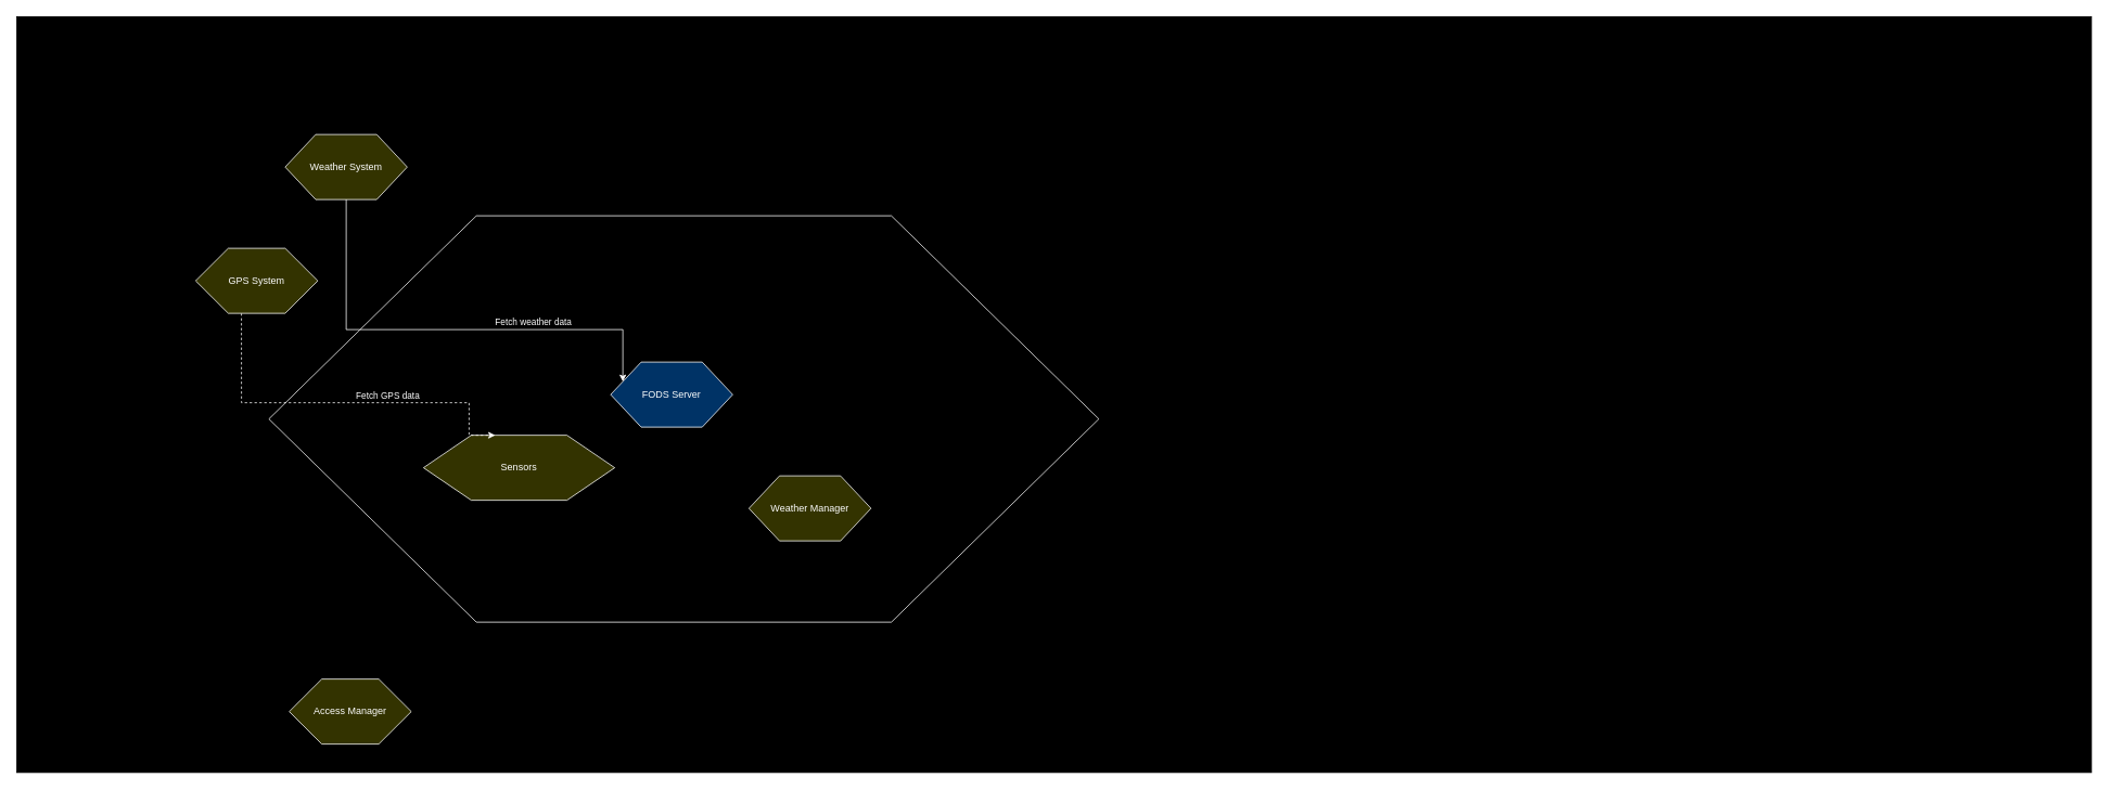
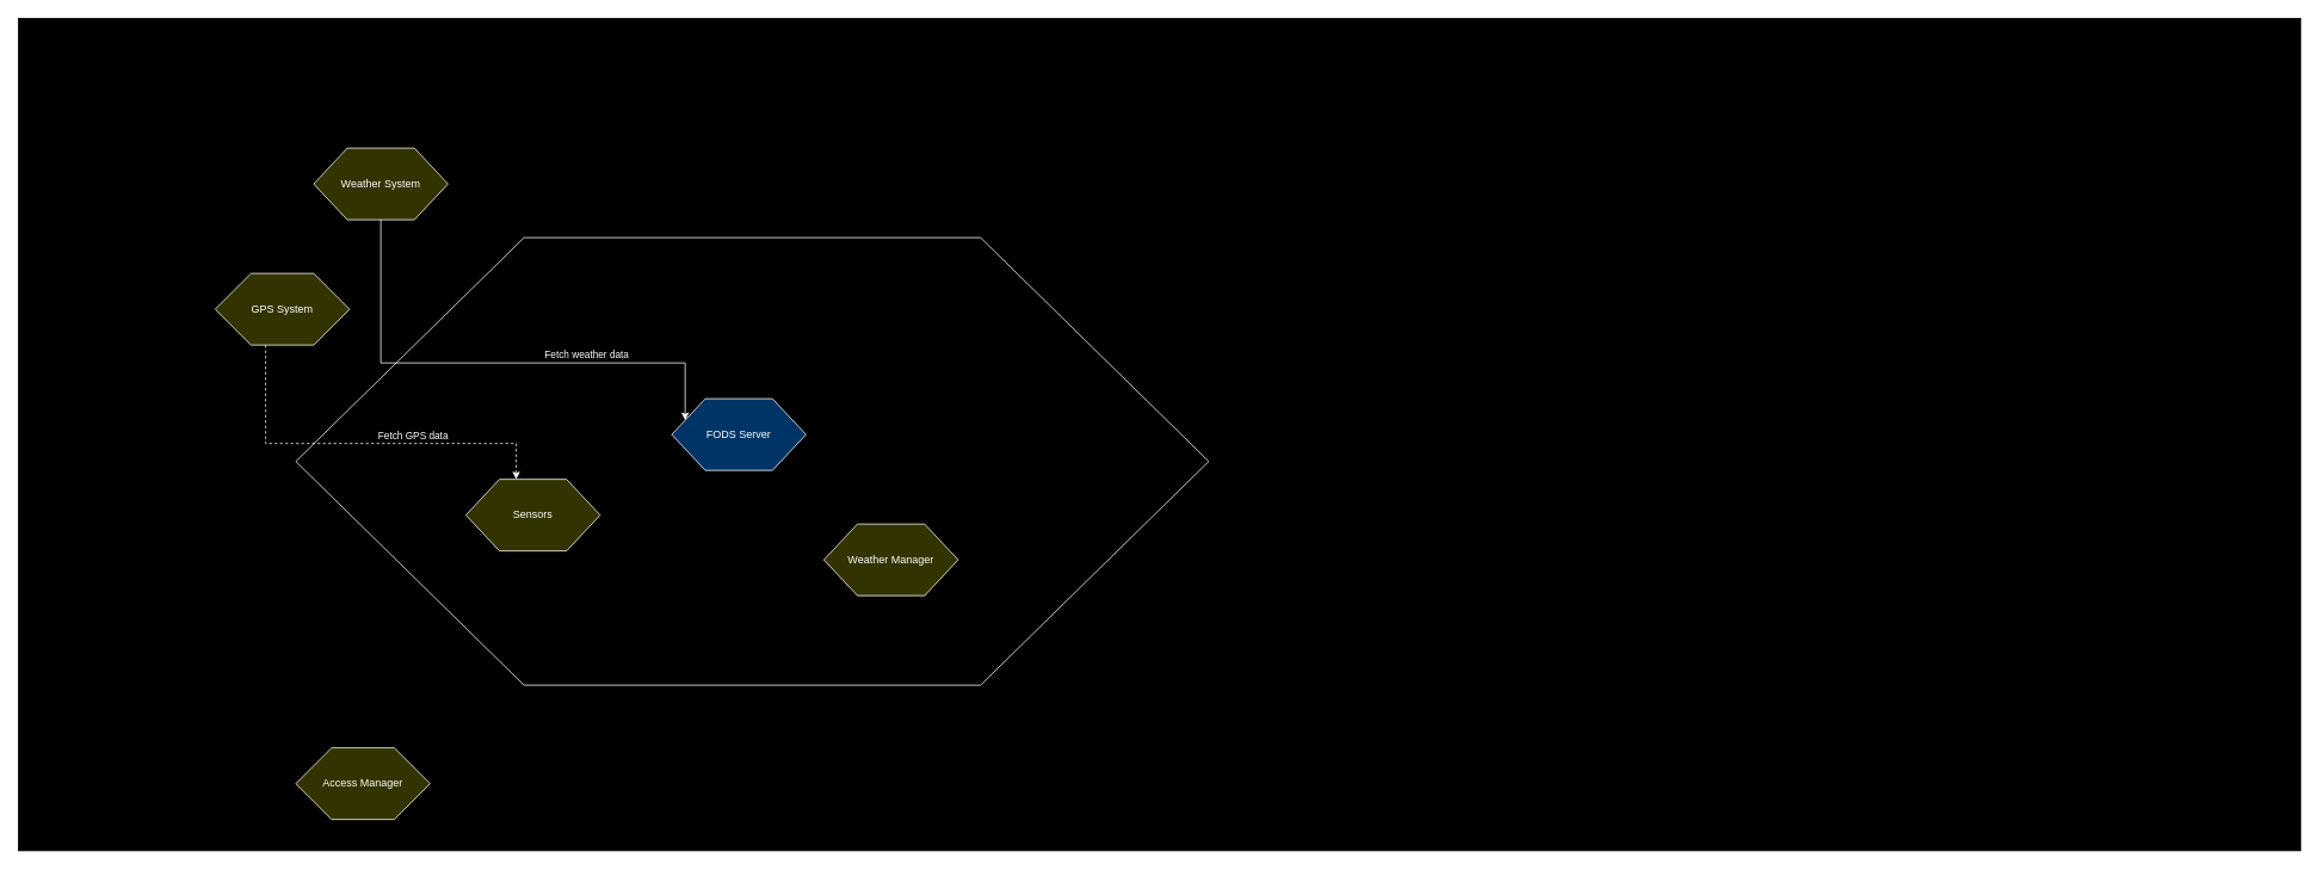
  <mxCell id="0" />
  <mxCell id="1" parent="0" />
  <mxCell id="2" value="" style="html=1;dashed=0;whiteSpace=wrap;fillColor=#000000;" vertex="1" parent="1"><mxGeometry x="20" y="20" width="2550" height="930" as="geometry" /></mxCell>
  <mxCell id="3" value="" style="shape=hexagon;perimeter=hexagonPerimeter2;whiteSpace=wrap;html=1;size=0.25;fillColor=#000000;fontColor=#FFFFFF;strokeColor=#FFFFFF;" vertex="1" parent="1"><mxGeometry x="330" y="265" width="1020" height="500" as="geometry" /></mxCell>
  <mxCell id="4" value="FODS Server" style="shape=hexagon;perimeter=hexagonPerimeter2;whiteSpace=wrap;html=1;size=0.25;fillColor=#003366;fontColor=#FFFFFF;strokeColor=#FFFFFF;" vertex="1" parent="1"><mxGeometry x="750" y="445" width="150" height="80" as="geometry" /></mxCell>
- <mxCell id="5" value="Sensors" style="shape=hexagon;perimeter=hexagonPerimeter2;whiteSpace=wrap;html=1;size=0.25;fillColor=#333300;fontColor=#FFFFFF;strokeColor=#FFFFFF;" vertex="1" parent="1"><mxGeometry x="520" y="535" width="235" height="80" as="geometry" /></mxCell>
+ <mxCell id="5" value="Sensors" style="shape=hexagon;perimeter=hexagonPerimeter2;whiteSpace=wrap;html=1;size=0.25;fillColor=#333300;fontColor=#FFFFFF;strokeColor=#FFFFFF;" vertex="1" parent="1"><mxGeometry x="520" y="535" width="150" height="80" as="geometry" /></mxCell>
  <mxCell id="6" value="Weather Manager" style="shape=hexagon;perimeter=hexagonPerimeter2;whiteSpace=wrap;html=1;size=0.25;fillColor=#333300;fontColor=#FFFFFF;strokeColor=#FFFFFF;" vertex="1" parent="1"><mxGeometry x="920" y="585" width="150" height="80" as="geometry" /></mxCell>
  <mxCell id="7" style="edgeStyle=orthogonalEdgeStyle;rounded=0;orthogonalLoop=1;jettySize=auto;html=1;exitX=0.375;exitY=1;exitDx=0;exitDy=0;entryX=0.375;entryY=0;entryDx=0;entryDy=0;strokeColor=#FFFFFF;dashed=1;" edge="1" parent="1" source="9" target="5"><mxGeometry relative="1" as="geometry"><Array as="points"><mxPoint x="296" y="495" /><mxPoint x="576" y="495" /></Array></mxGeometry></mxCell>
  <mxCell id="8" value="Fetch GPS&lt;span style=&quot;background-color: initial;&quot;&gt;&amp;nbsp;data&lt;/span&gt;" style="edgeLabel;html=1;align=center;verticalAlign=middle;resizable=0;points=[];labelBackgroundColor=none;fontColor=#FFFFFF;" vertex="1" connectable="0" parent="7"><mxGeometry x="-0.11" y="2" relative="1" as="geometry"><mxPoint x="83" y="-8" as="offset" /></mxGeometry></mxCell>
  <mxCell id="9" value="GPS System&lt;span style=&quot;color: rgba(0, 0, 0, 0); font-family: monospace; font-size: 0px; text-align: start; text-wrap: nowrap;&quot;&gt;%3CmxGraphModel%3E%3Croot%3E%3CmxCell%20id%3D%220%22%2F%3E%3CmxCell%20id%3D%221%22%20parent%3D%220%22%2F%3E%3CmxCell%20id%3D%222%22%20value%3D%22Sensors%22%20style%3D%22shape%3Dhexagon%3Bperimeter%3DhexagonPerimeter2%3BwhiteSpace%3Dwrap%3Bhtml%3D1%3Bsize%3D0.25%3BfillColor%3D%23333300%3BfontColor%3D%23FFFFFF%3BstrokeColor%3D%23FFFFFF%3B%22%20vertex%3D%221%22%20parent%3D%221%22%3E%3CmxGeometry%20x%3D%2270%22%20y%3D%22380%22%20width%3D%22150%22%20height%3D%2280%22%20as%3D%22geometry%22%2F%3E%3C%2FmxCell%3E%3C%2Froot%3E%3C%2FmxGraphModel%3E&lt;/span&gt;" style="shape=hexagon;perimeter=hexagonPerimeter2;whiteSpace=wrap;html=1;size=0.267;fillColor=#333300;fontColor=#FFFFFF;strokeColor=#FFFFFF;" vertex="1" parent="1"><mxGeometry x="240" y="305" width="150" height="80" as="geometry" /></mxCell>
  <mxCell id="10" value="Weather System" style="shape=hexagon;perimeter=hexagonPerimeter2;whiteSpace=wrap;html=1;size=0.25;fillColor=#333300;fontColor=#FFFFFF;strokeColor=#FFFFFF;" vertex="1" parent="1"><mxGeometry x="350" y="165" width="150" height="80" as="geometry" /></mxCell>
  <mxCell id="11" value="" style="endArrow=classic;html=1;rounded=0;" edge="1" parent="1"><mxGeometry width="50" height="50" relative="1" as="geometry"><mxPoint x="750" y="645" as="sourcePoint" /><mxPoint x="800" y="595" as="targetPoint" /></mxGeometry></mxCell>
  <mxCell id="12" style="edgeStyle=orthogonalEdgeStyle;rounded=0;orthogonalLoop=1;jettySize=auto;html=1;exitX=0.5;exitY=1;exitDx=0;exitDy=0;strokeColor=#FFFFFF;dashed=0;entryX=0;entryY=0.25;entryDx=0;entryDy=0;" edge="1" parent="1" source="10" target="4"><mxGeometry relative="1" as="geometry"><mxPoint x="306" y="395" as="sourcePoint" /><mxPoint x="586" y="545" as="targetPoint" /><Array as="points"><mxPoint x="425" y="405" /><mxPoint x="765" y="405" /></Array></mxGeometry></mxCell>
  <mxCell id="13" value="Fetch weather&lt;span style=&quot;background-color: initial;&quot;&gt;&amp;nbsp;data&lt;/span&gt;" style="edgeLabel;html=1;align=center;verticalAlign=middle;resizable=0;points=[];labelBackgroundColor=none;fontColor=#FFFFFF;" vertex="1" connectable="0" parent="12"><mxGeometry x="-0.11" y="2" relative="1" as="geometry"><mxPoint x="138" y="-8" as="offset" /></mxGeometry></mxCell>
- <mxCell id="14" value="Access Manager" style="shape=hexagon;perimeter=hexagonPerimeter2;whiteSpace=wrap;html=1;size=0.267;fillColor=#333300;fontColor=#FFFFFF;strokeColor=#FFFFFF;" vertex="1" parent="1"><mxGeometry x="355" y="835" width="150" height="80" as="geometry" /></mxCell>
+ <mxCell id="14" value="Access Manager" style="shape=hexagon;perimeter=hexagonPerimeter2;whiteSpace=wrap;html=1;size=0.267;fillColor=#333300;fontColor=#FFFFFF;strokeColor=#FFFFFF;" vertex="1" parent="1"><mxGeometry x="330" y="835" width="150" height="80" as="geometry" /></mxCell>
